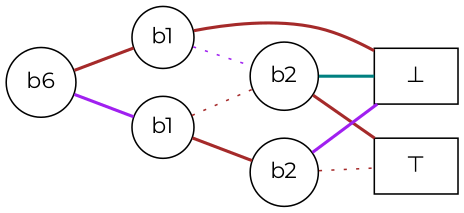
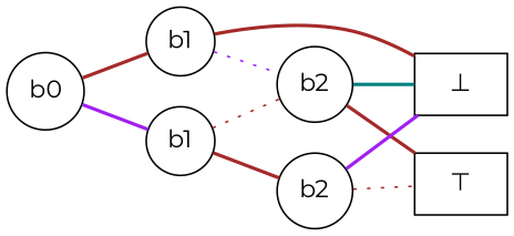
  graph {
    rankdir=LR
    fontname=Montserrat
    node [shape=circle fontname=Montserrat]
    edge [color=brown style=bold fontname=Montserrat]
-   n1 [label=b6]
+   n1 [label=b0]
    n2 [label=b1]
    n3 [label=b1]
    n4 [label=b2]
    n5 [label=b2]
    n6 [label="&#8869;" shape=box]
    n7 [label="&#8868;" shape=box]
    n1 -- n2 [color=purple]
    n1 -- n3
    n2 -- n4 [style=dotted]
    n2 -- n5
    n3 -- n4 [color=purple style=dotted]
    n3 -- n6
    n4 -- n6 [color=teal]
    n4 -- n7
    n5 -- n6 [color=purple]
    n5 -- n7 [style=dotted]
  }
